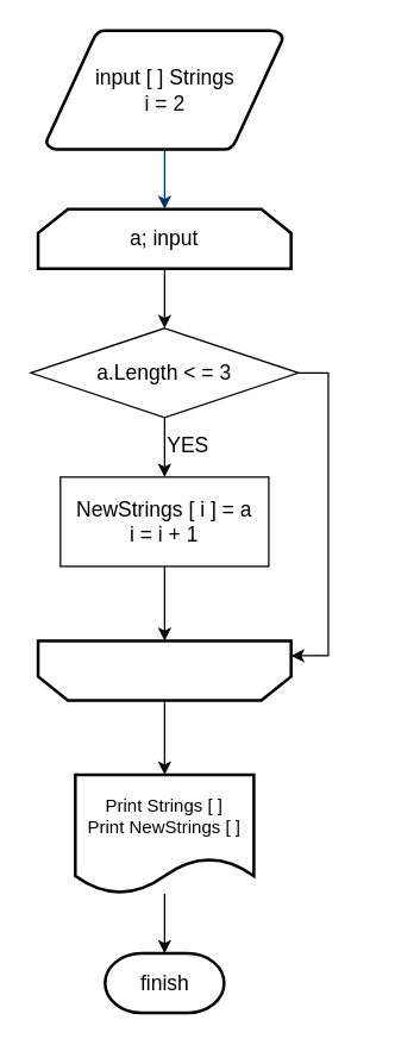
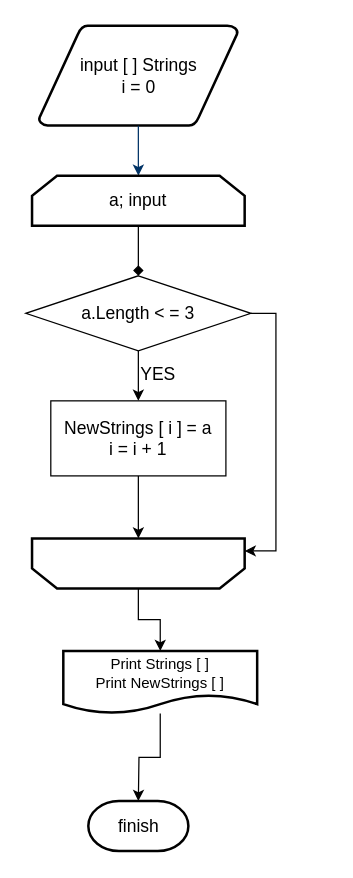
  <mxCell id="0" />
  <mxCell id="1" parent="0" />
- <mxCell id="2" value="&lt;font style=&quot;font-size: 14px;&quot;&gt;input [ ] Strings&lt;/font&gt;&lt;div&gt;&lt;font style=&quot;font-size: 14px;&quot;&gt;i = 2&lt;/font&gt;&lt;/div&gt;" style="shape=mxgraph.flowchart.data;strokeWidth=2;gradientColor=none;gradientDirection=north;fontStyle=0;html=1;" parent="1" vertex="1"><mxGeometry x="30.5" y="20" width="159" height="80" as="geometry" /></mxCell>
+ <mxCell id="2" value="&lt;font style=&quot;font-size: 14px;&quot;&gt;input [ ] Strings&lt;/font&gt;&lt;div&gt;&lt;font style=&quot;font-size: 14px;&quot;&gt;i = 0&lt;/font&gt;&lt;/div&gt;" style="shape=mxgraph.flowchart.data;strokeWidth=2;gradientColor=none;gradientDirection=north;fontStyle=0;html=1;" parent="1" vertex="1"><mxGeometry x="30.5" y="20" width="159" height="80" as="geometry" /></mxCell>
  <mxCell id="3" style="fontStyle=1;strokeColor=#003366;strokeWidth=1;html=1;" parent="1" source="2" edge="1"><mxGeometry relative="1" as="geometry"><mxPoint x="110" y="140" as="targetPoint" /></mxGeometry></mxCell>
  <mxCell id="4" value="&lt;font style=&quot;font-size: 14px;&quot;&gt;a; input&lt;/font&gt;" style="shape=loopLimit;whiteSpace=wrap;html=1;strokeWidth=2;" vertex="1" parent="1"><mxGeometry x="25" y="140" width="170" height="40" as="geometry" /></mxCell>
  <mxCell id="5" style="edgeStyle=orthogonalEdgeStyle;rounded=0;orthogonalLoop=1;jettySize=auto;html=1;exitX=0.5;exitY=1;exitDx=0;exitDy=0;exitPerimeter=0;" edge="1" parent="1" source="7" target="10"><mxGeometry relative="1" as="geometry" /></mxCell>
  <mxCell id="6" style="edgeStyle=orthogonalEdgeStyle;rounded=0;orthogonalLoop=1;jettySize=auto;html=1;entryX=0;entryY=0.75;entryDx=0;entryDy=0;exitX=1;exitY=0.5;exitDx=0;exitDy=0;exitPerimeter=0;" edge="1" parent="1" source="7" target="13"><mxGeometry relative="1" as="geometry"><Array as="points"><mxPoint x="220" y="250" /><mxPoint x="220" y="440" /></Array></mxGeometry></mxCell>
  <mxCell id="7" value="&lt;font style=&quot;font-size: 14px;&quot;&gt;a.Length &amp;lt; = 3&lt;/font&gt;" style="strokeWidth=1;html=1;shape=mxgraph.flowchart.decision;whiteSpace=wrap;" vertex="1" parent="1"><mxGeometry x="20" y="220" width="180" height="60" as="geometry" /></mxCell>
- <mxCell id="8" style="edgeStyle=orthogonalEdgeStyle;rounded=0;orthogonalLoop=1;jettySize=auto;html=1;exitX=0.5;exitY=1;exitDx=0;exitDy=0;entryX=0.5;entryY=0;entryDx=0;entryDy=0;entryPerimeter=0;" edge="1" parent="1" source="4" target="7"><mxGeometry relative="1" as="geometry" /></mxCell>
+ <mxCell id="8" style="edgeStyle=orthogonalEdgeStyle;rounded=0;orthogonalLoop=1;jettySize=auto;html=1;exitX=0.5;exitY=1;exitDx=0;exitDy=0;entryX=0.5;entryY=0;entryDx=0;entryDy=0;entryPerimeter=0;endArrow=diamond;" edge="1" parent="1" source="4" target="7"><mxGeometry relative="1" as="geometry" /></mxCell>
  <mxCell id="9" style="edgeStyle=orthogonalEdgeStyle;rounded=0;orthogonalLoop=1;jettySize=auto;html=1;exitX=0.5;exitY=1;exitDx=0;exitDy=0;entryX=0.5;entryY=1;entryDx=0;entryDy=0;" edge="1" parent="1" source="10" target="13"><mxGeometry relative="1" as="geometry" /></mxCell>
  <mxCell id="10" value="&lt;font style=&quot;font-size: 14px;&quot;&gt;NewS&lt;span style=&quot;background-color: initial;&quot;&gt;trings [ i ] = a&lt;/span&gt;&lt;/font&gt;&lt;div&gt;&lt;font style=&quot;font-size: 14px;&quot;&gt;&lt;span style=&quot;background-color: initial;&quot;&gt;i = i + 1&lt;/span&gt;&lt;/font&gt;&lt;/div&gt;" style="rounded=0;whiteSpace=wrap;html=1;" vertex="1" parent="1"><mxGeometry x="40" y="320" width="140" height="60" as="geometry" /></mxCell>
  <mxCell id="11" value="&lt;div style=&quot;text-align: center;&quot;&gt;&lt;span style=&quot;background-color: initial; font-size: 14px;&quot;&gt;YES&lt;/span&gt;&lt;/div&gt;" style="text;whiteSpace=wrap;html=1;" vertex="1" parent="1"><mxGeometry x="110" y="284" width="150" height="40" as="geometry" /></mxCell>
  <mxCell id="12" style="edgeStyle=orthogonalEdgeStyle;rounded=0;orthogonalLoop=1;jettySize=auto;html=1;exitX=0.5;exitY=0;exitDx=0;exitDy=0;entryX=0.5;entryY=0;entryDx=0;entryDy=0;" edge="1" parent="1" source="13" target="14"><mxGeometry relative="1" as="geometry" /></mxCell>
  <mxCell id="13" value="" style="shape=loopLimit;whiteSpace=wrap;html=1;strokeWidth=2;rotation=-180;" vertex="1" parent="1"><mxGeometry x="25" y="430" width="170" height="40" as="geometry" /></mxCell>
- <mxCell id="14" value="Print Strings [ ]&lt;div&gt;Print NewStrings [ ]&lt;/div&gt;" style="shape=document;whiteSpace=wrap;html=1;boundedLbl=1;strokeWidth=2;" vertex="1" parent="1"><mxGeometry x="50" y="520" width="120" height="80" as="geometry" /></mxCell>
+ <mxCell id="14" value="Print Strings [ ]&lt;div&gt;Print NewStrings [ ]&lt;/div&gt;" style="shape=document;whiteSpace=wrap;html=1;boundedLbl=1;strokeWidth=2;" vertex="1" parent="1"><mxGeometry x="50" y="520" width="155" height="50" as="geometry" /></mxCell>
  <mxCell id="15" style="edgeStyle=orthogonalEdgeStyle;rounded=0;orthogonalLoop=1;jettySize=auto;html=1;entryX=0.5;entryY=0;entryDx=0;entryDy=0;entryPerimeter=0;" edge="1" parent="1" source="14"><mxGeometry relative="1" as="geometry"><mxPoint x="110" y="640" as="targetPoint" /></mxGeometry></mxCell>
  <mxCell id="16" value="&lt;font style=&quot;font-size: 14px;&quot;&gt;finish&lt;/font&gt;" style="shape=mxgraph.flowchart.terminator;strokeWidth=2;gradientColor=none;gradientDirection=north;fontStyle=0;html=1;" vertex="1" parent="1"><mxGeometry x="70" y="640" width="80" height="40" as="geometry" /></mxCell>
